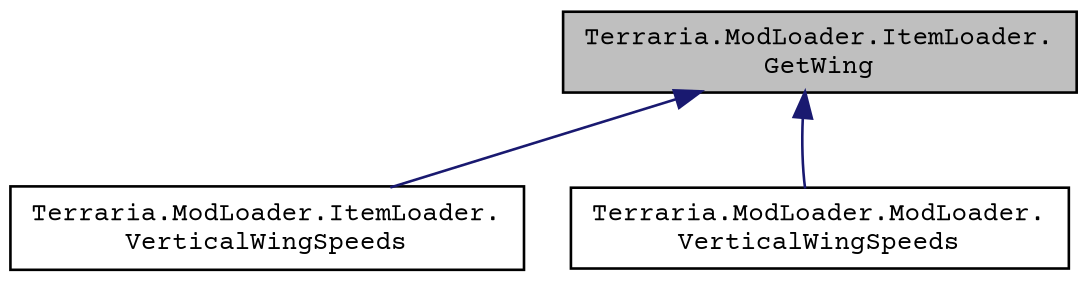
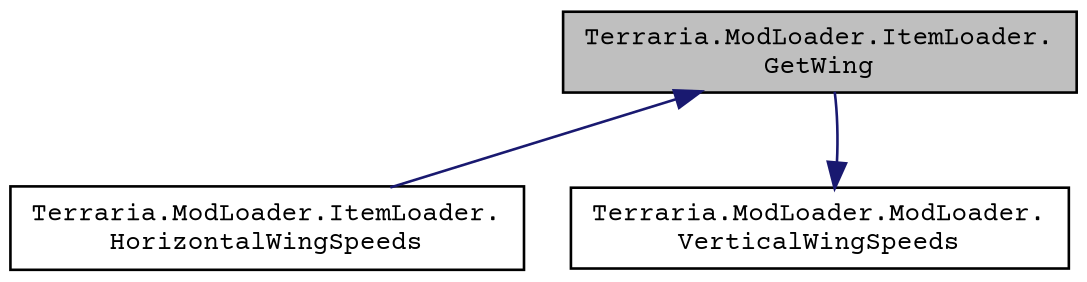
  digraph {
    fontname="Courier Prime"
    rankdir=TB
    node [color=black fillcolor=white fontname="Courier Prime" fontsize=10 shape=record style=filled]
    edge [color=midnightblue dir=back fontname="Courier Prime" fontsize=10 labelfontname=Helvetica labelfontsize=10 style=solid]
    n1 [fillcolor=grey75 fontcolor=black height=0.2 label="Terraria.ModLoader.ItemLoader.\lGetWing" width=0.4]
-   n2 [height=0.2 label="Terraria.ModLoader.ItemLoader.\lVerticalWingSpeeds" width=0.4]
+   n2 [height=0.2 label="Terraria.ModLoader.ItemLoader.\lHorizontalWingSpeeds" width=0.4]
    n3 [height=0.2 label="Terraria.ModLoader.ModLoader.\lVerticalWingSpeeds" width=0.4]
    n1 -> n2
-   n1 -> n3
+   n3 -> n1
  }
